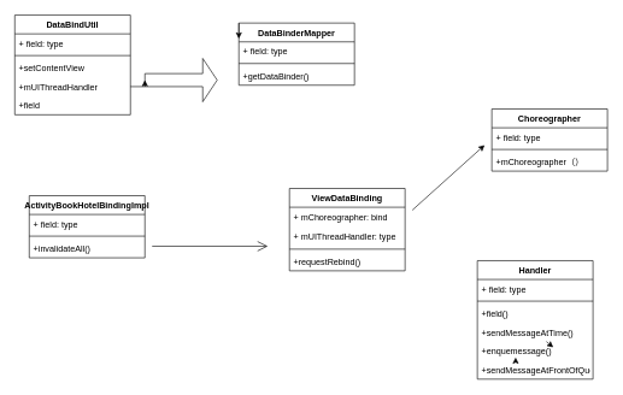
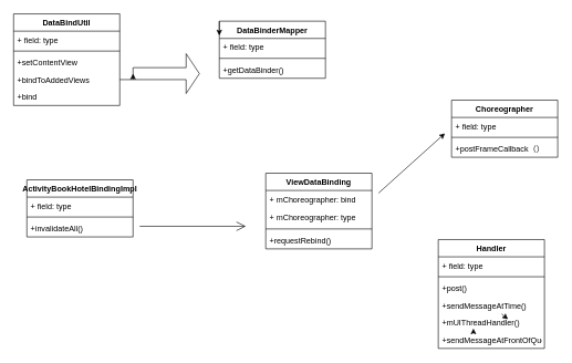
  <mxCell id="0" />
  <mxCell id="1" parent="0" />
  <mxCell id="2" value="DataBindUtil" style="swimlane;fontStyle=1;align=center;verticalAlign=top;childLayout=stackLayout;horizontal=1;startSize=26;horizontalStack=0;resizeParent=1;resizeParentMax=0;resizeLast=0;collapsible=1;marginBottom=0;" vertex="1" parent="1"><mxGeometry x="20" y="20" width="160" height="138" as="geometry" /></mxCell>
  <mxCell id="3" value="+ field: type" style="text;strokeColor=none;fillColor=none;align=left;verticalAlign=top;spacingLeft=4;spacingRight=4;overflow=hidden;rotatable=0;points=[[0,0.5],[1,0.5]];portConstraint=eastwest;" vertex="1" parent="2"><mxGeometry y="26" width="160" height="26" as="geometry" /></mxCell>
  <mxCell id="4" value="" style="line;strokeWidth=1;fillColor=none;align=left;verticalAlign=middle;spacingTop=-1;spacingLeft=3;spacingRight=3;rotatable=0;labelPosition=right;points=[];portConstraint=eastwest;" vertex="1" parent="2"><mxGeometry y="52" width="160" height="8" as="geometry" /></mxCell>
  <mxCell id="5" value="+setContentView&#10;" style="text;strokeColor=none;fillColor=none;align=left;verticalAlign=top;spacingLeft=4;spacingRight=4;overflow=hidden;rotatable=0;points=[[0,0.5],[1,0.5]];portConstraint=eastwest;" vertex="1" parent="2"><mxGeometry y="60" width="160" height="26" as="geometry" /></mxCell>
- <mxCell id="6" value="+mUIThreadHandler" style="text;strokeColor=none;fillColor=none;align=left;verticalAlign=top;spacingLeft=4;spacingRight=4;overflow=hidden;rotatable=0;points=[[0,0.5],[1,0.5]];portConstraint=eastwest;" vertex="1" parent="2"><mxGeometry y="86" width="160" height="26" as="geometry" /></mxCell>
- <mxCell id="7" value="+field" style="text;strokeColor=none;fillColor=none;align=left;verticalAlign=top;spacingLeft=4;spacingRight=4;overflow=hidden;rotatable=0;points=[[0,0.5],[1,0.5]];portConstraint=eastwest;" vertex="1" parent="2"><mxGeometry y="112" width="160" height="26" as="geometry" /></mxCell>
+ <mxCell id="6" value="+bindToAddedViews" style="text;strokeColor=none;fillColor=none;align=left;verticalAlign=top;spacingLeft=4;spacingRight=4;overflow=hidden;rotatable=0;points=[[0,0.5],[1,0.5]];portConstraint=eastwest;" vertex="1" parent="2"><mxGeometry y="86" width="160" height="26" as="geometry" /></mxCell>
+ <mxCell id="7" value="+bind" style="text;strokeColor=none;fillColor=none;align=left;verticalAlign=top;spacingLeft=4;spacingRight=4;overflow=hidden;rotatable=0;points=[[0,0.5],[1,0.5]];portConstraint=eastwest;" vertex="1" parent="2"><mxGeometry y="112" width="160" height="26" as="geometry" /></mxCell>
  <mxCell id="8" value="DataBinderMapper" style="swimlane;fontStyle=1;align=center;verticalAlign=top;childLayout=stackLayout;horizontal=1;startSize=26;horizontalStack=0;resizeParent=1;resizeParentMax=0;resizeLast=0;collapsible=1;marginBottom=0;" vertex="1" parent="1"><mxGeometry x="330" y="31" width="160" height="86" as="geometry" /></mxCell>
  <mxCell id="9" value="+ field: type" style="text;strokeColor=none;fillColor=none;align=left;verticalAlign=top;spacingLeft=4;spacingRight=4;overflow=hidden;rotatable=0;points=[[0,0.5],[1,0.5]];portConstraint=eastwest;" vertex="1" parent="8"><mxGeometry y="26" width="160" height="26" as="geometry" /></mxCell>
  <mxCell id="10" value="" style="line;strokeWidth=1;fillColor=none;align=left;verticalAlign=middle;spacingTop=-1;spacingLeft=3;spacingRight=3;rotatable=0;labelPosition=right;points=[];portConstraint=eastwest;" vertex="1" parent="8"><mxGeometry y="52" width="160" height="8" as="geometry" /></mxCell>
  <mxCell id="11" value="+getDataBinder()" style="text;strokeColor=none;fillColor=none;align=left;verticalAlign=top;spacingLeft=4;spacingRight=4;overflow=hidden;rotatable=0;points=[[0,0.5],[1,0.5]];portConstraint=eastwest;" vertex="1" parent="8"><mxGeometry y="60" width="160" height="26" as="geometry" /></mxCell>
  <mxCell id="12" value="" style="shape=singleArrow;whiteSpace=wrap;html=1;" vertex="1" parent="1"><mxGeometry x="200" y="80" width="100" height="60" as="geometry" /></mxCell>
  <mxCell id="13" value="" style="edgeStyle=orthogonalEdgeStyle;rounded=0;orthogonalLoop=1;jettySize=auto;html=1;" edge="1" parent="1" source="6" target="12"><mxGeometry relative="1" as="geometry" /></mxCell>
  <mxCell id="14" style="edgeStyle=orthogonalEdgeStyle;rounded=0;orthogonalLoop=1;jettySize=auto;html=1;exitX=0;exitY=0;exitDx=0;exitDy=0;entryX=0;entryY=0.25;entryDx=0;entryDy=0;" edge="1" parent="1" source="8" target="8"><mxGeometry relative="1" as="geometry" /></mxCell>
  <mxCell id="15" value="ActivityBookHotelBindingImpl" style="swimlane;fontStyle=1;align=center;verticalAlign=top;childLayout=stackLayout;horizontal=1;startSize=26;horizontalStack=0;resizeParent=1;resizeParentMax=0;resizeLast=0;collapsible=1;marginBottom=0;" vertex="1" parent="1"><mxGeometry x="40" y="270" width="160" height="86" as="geometry" /></mxCell>
  <mxCell id="16" value="+ field: type" style="text;strokeColor=none;fillColor=none;align=left;verticalAlign=top;spacingLeft=4;spacingRight=4;overflow=hidden;rotatable=0;points=[[0,0.5],[1,0.5]];portConstraint=eastwest;" vertex="1" parent="15"><mxGeometry y="26" width="160" height="26" as="geometry" /></mxCell>
  <mxCell id="17" value="" style="line;strokeWidth=1;fillColor=none;align=left;verticalAlign=middle;spacingTop=-1;spacingLeft=3;spacingRight=3;rotatable=0;labelPosition=right;points=[];portConstraint=eastwest;" vertex="1" parent="15"><mxGeometry y="52" width="160" height="8" as="geometry" /></mxCell>
  <mxCell id="18" value="+invalidateAll()" style="text;strokeColor=none;fillColor=none;align=left;verticalAlign=top;spacingLeft=4;spacingRight=4;overflow=hidden;rotatable=0;points=[[0,0.5],[1,0.5]];portConstraint=eastwest;" vertex="1" parent="15"><mxGeometry y="60" width="160" height="26" as="geometry" /></mxCell>
  <mxCell id="19" value="ViewDataBinding" style="swimlane;fontStyle=1;align=center;verticalAlign=top;childLayout=stackLayout;horizontal=1;startSize=26;horizontalStack=0;resizeParent=1;resizeParentMax=0;resizeLast=0;collapsible=1;marginBottom=0;" vertex="1" parent="1"><mxGeometry x="400" y="260" width="160" height="114" as="geometry" /></mxCell>
  <mxCell id="20" value="+ mChoreographer: bind" style="text;strokeColor=none;fillColor=none;align=left;verticalAlign=top;spacingLeft=4;spacingRight=4;overflow=hidden;rotatable=0;points=[[0,0.5],[1,0.5]];portConstraint=eastwest;" vertex="1" parent="19"><mxGeometry y="26" width="160" height="28" as="geometry" /></mxCell>
- <mxCell id="21" value="+ mUIThreadHandler: type" style="text;strokeColor=none;fillColor=none;align=left;verticalAlign=top;spacingLeft=4;spacingRight=4;overflow=hidden;rotatable=0;points=[[0,0.5],[1,0.5]];portConstraint=eastwest;" vertex="1" parent="19"><mxGeometry y="54" width="160" height="26" as="geometry" /></mxCell>
+ <mxCell id="21" value="+ mChoreographer: type" style="text;strokeColor=none;fillColor=none;align=left;verticalAlign=top;spacingLeft=4;spacingRight=4;overflow=hidden;rotatable=0;points=[[0,0.5],[1,0.5]];portConstraint=eastwest;" vertex="1" parent="19"><mxGeometry y="54" width="160" height="26" as="geometry" /></mxCell>
  <mxCell id="22" value="" style="line;strokeWidth=1;fillColor=none;align=left;verticalAlign=middle;spacingTop=-1;spacingLeft=3;spacingRight=3;rotatable=0;labelPosition=right;points=[];portConstraint=eastwest;" vertex="1" parent="19"><mxGeometry y="80" width="160" height="8" as="geometry" /></mxCell>
  <mxCell id="23" value="+requestRebind()" style="text;strokeColor=none;fillColor=none;align=left;verticalAlign=top;spacingLeft=4;spacingRight=4;overflow=hidden;rotatable=0;points=[[0,0.5],[1,0.5]];portConstraint=eastwest;" vertex="1" parent="19"><mxGeometry y="88" width="160" height="26" as="geometry" /></mxCell>
  <mxCell id="24" value="" style="endArrow=open;endFill=1;endSize=12;html=1;" edge="1" parent="1"><mxGeometry width="160" relative="1" as="geometry"><mxPoint x="210" y="340" as="sourcePoint" /><mxPoint x="370" y="340" as="targetPoint" /></mxGeometry></mxCell>
  <mxCell id="25" value="Choreographer" style="swimlane;fontStyle=1;align=center;verticalAlign=top;childLayout=stackLayout;horizontal=1;startSize=26;horizontalStack=0;resizeParent=1;resizeParentMax=0;resizeLast=0;collapsible=1;marginBottom=0;" vertex="1" parent="1"><mxGeometry x="680" y="150" width="160" height="86" as="geometry" /></mxCell>
  <mxCell id="26" value="+ field: type" style="text;strokeColor=none;fillColor=none;align=left;verticalAlign=top;spacingLeft=4;spacingRight=4;overflow=hidden;rotatable=0;points=[[0,0.5],[1,0.5]];portConstraint=eastwest;" vertex="1" parent="25"><mxGeometry y="26" width="160" height="26" as="geometry" /></mxCell>
  <mxCell id="27" value="" style="line;strokeWidth=1;fillColor=none;align=left;verticalAlign=middle;spacingTop=-1;spacingLeft=3;spacingRight=3;rotatable=0;labelPosition=right;points=[];portConstraint=eastwest;" vertex="1" parent="25"><mxGeometry y="52" width="160" height="8" as="geometry" /></mxCell>
- <mxCell id="28" value="+mChoreographer（）" style="text;strokeColor=none;fillColor=none;align=left;verticalAlign=top;spacingLeft=4;spacingRight=4;overflow=hidden;rotatable=0;points=[[0,0.5],[1,0.5]];portConstraint=eastwest;" vertex="1" parent="25"><mxGeometry y="60" width="160" height="26" as="geometry" /></mxCell>
+ <mxCell id="28" value="+postFrameCallback（）" style="text;strokeColor=none;fillColor=none;align=left;verticalAlign=top;spacingLeft=4;spacingRight=4;overflow=hidden;rotatable=0;points=[[0,0.5],[1,0.5]];portConstraint=eastwest;" vertex="1" parent="25"><mxGeometry y="60" width="160" height="26" as="geometry" /></mxCell>
  <mxCell id="29" value="Handler" style="swimlane;fontStyle=1;align=center;verticalAlign=top;childLayout=stackLayout;horizontal=1;startSize=26;horizontalStack=0;resizeParent=1;resizeParentMax=0;resizeLast=0;collapsible=1;marginBottom=0;" vertex="1" parent="1"><mxGeometry x="660" y="360" width="160" height="164" as="geometry" /></mxCell>
  <mxCell id="30" value="+ field: type" style="text;strokeColor=none;fillColor=none;align=left;verticalAlign=top;spacingLeft=4;spacingRight=4;overflow=hidden;rotatable=0;points=[[0,0.5],[1,0.5]];portConstraint=eastwest;" vertex="1" parent="29"><mxGeometry y="26" width="160" height="26" as="geometry" /></mxCell>
  <mxCell id="31" value="" style="line;strokeWidth=1;fillColor=none;align=left;verticalAlign=middle;spacingTop=-1;spacingLeft=3;spacingRight=3;rotatable=0;labelPosition=right;points=[];portConstraint=eastwest;" vertex="1" parent="29"><mxGeometry y="52" width="160" height="8" as="geometry" /></mxCell>
- <mxCell id="32" value="+field()" style="text;strokeColor=none;fillColor=none;align=left;verticalAlign=top;spacingLeft=4;spacingRight=4;overflow=hidden;rotatable=0;points=[[0,0.5],[1,0.5]];portConstraint=eastwest;" vertex="1" parent="29"><mxGeometry y="60" width="160" height="26" as="geometry" /></mxCell>
+ <mxCell id="32" value="+post()" style="text;strokeColor=none;fillColor=none;align=left;verticalAlign=top;spacingLeft=4;spacingRight=4;overflow=hidden;rotatable=0;points=[[0,0.5],[1,0.5]];portConstraint=eastwest;" vertex="1" parent="29"><mxGeometry y="60" width="160" height="26" as="geometry" /></mxCell>
  <mxCell id="33" value="" style="endArrow=classic;html=1;" edge="1" parent="29" source="34"><mxGeometry width="50" height="50" relative="1" as="geometry"><mxPoint x="55" y="124" as="sourcePoint" /><mxPoint x="105" y="120" as="targetPoint" /></mxGeometry></mxCell>
  <mxCell id="34" value="+sendMessageAtTime()" style="text;strokeColor=none;fillColor=none;align=left;verticalAlign=top;spacingLeft=4;spacingRight=4;overflow=hidden;rotatable=0;points=[[0,0.5],[1,0.5]];portConstraint=eastwest;" vertex="1" parent="29"><mxGeometry y="86" width="160" height="26" as="geometry" /></mxCell>
- <mxCell id="35" value="+enquemessage()" style="text;strokeColor=none;fillColor=none;align=left;verticalAlign=top;spacingLeft=4;spacingRight=4;overflow=hidden;rotatable=0;points=[[0,0.5],[1,0.5]];portConstraint=eastwest;" vertex="1" parent="29"><mxGeometry y="112" width="160" height="26" as="geometry" /></mxCell>
+ <mxCell id="35" value="+mUIThreadHandler()" style="text;strokeColor=none;fillColor=none;align=left;verticalAlign=top;spacingLeft=4;spacingRight=4;overflow=hidden;rotatable=0;points=[[0,0.5],[1,0.5]];portConstraint=eastwest;" vertex="1" parent="29"><mxGeometry y="112" width="160" height="26" as="geometry" /></mxCell>
  <mxCell id="36" value="+sendMessageAtFrontOfQueue()" style="text;strokeColor=none;fillColor=none;align=left;verticalAlign=top;spacingLeft=4;spacingRight=4;overflow=hidden;rotatable=0;points=[[0,0.5],[1,0.5]];portConstraint=eastwest;" vertex="1" parent="29"><mxGeometry y="138" width="160" height="26" as="geometry" /></mxCell>
  <mxCell id="37" value="" style="endArrow=classic;html=1;entryX=0.331;entryY=-0.154;entryDx=0;entryDy=0;entryPerimeter=0;exitX=0.331;exitY=0.077;exitDx=0;exitDy=0;exitPerimeter=0;" edge="1" parent="29" source="36" target="36"><mxGeometry width="50" height="50" relative="1" as="geometry"><mxPoint x="53" y="120" as="sourcePoint" /><mxPoint x="90" y="88" as="targetPoint" /></mxGeometry></mxCell>
  <mxCell id="38" value="" style="endArrow=classic;html=1;" edge="1" parent="1"><mxGeometry width="50" height="50" relative="1" as="geometry"><mxPoint x="570" y="290" as="sourcePoint" /><mxPoint x="670" y="200" as="targetPoint" /></mxGeometry></mxCell>
